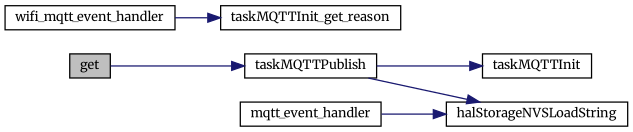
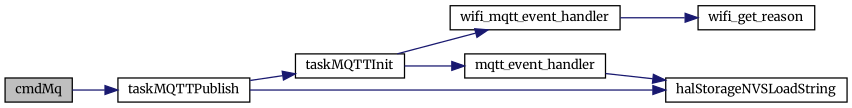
  digraph {
    fontname=Merriweather
    rankdir=LR
    node [color=black fillcolor=white fontname=Merriweather fontsize=10 shape=record style=filled]
    edge [color=midnightblue fontname=Merriweather fontsize=10 labelfontname=Helvetica labelfontsize=10 style=solid]
-   n1 [fillcolor=grey75 fontcolor=black height=0.2 label=get width=0.4]
+   n1 [fillcolor=grey75 fontcolor=black height=0.2 label=cmdMq width=0.4]
    n2 [height=0.2 label=taskMQTTPublish width=0.4]
    n3 [height=0.2 label=taskMQTTInit width=0.4]
    n4 [height=0.2 label=halStorageNVSLoadString width=0.4]
    n5 [height=0.2 label=wifi_mqtt_event_handler width=0.4]
    n6 [height=0.2 label=mqtt_event_handler width=0.4]
-   n7 [height=0.2 label=taskMQTTInit_get_reason width=0.4]
+   n7 [height=0.2 label=wifi_get_reason width=0.4]
    n1 -> n2
    n2 -> n3
    n2 -> n4
+   n3 -> n5
+   n3 -> n6
    n5 -> n7
    n6 -> n4
  }
